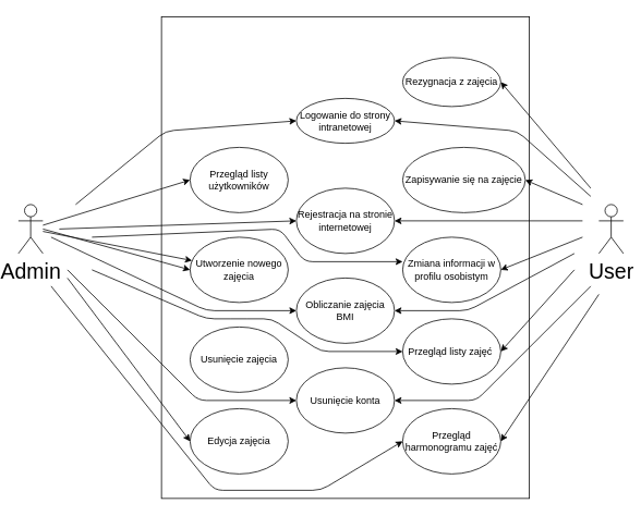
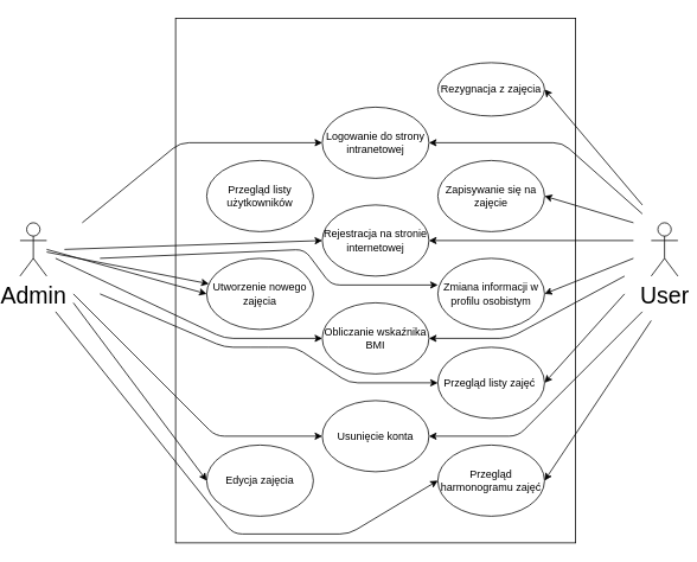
  <mxCell id="0" />
  <mxCell id="1" parent="0" />
- <mxCell id="2" value="Logowanie do strony intranetowej" style="ellipse;whiteSpace=wrap;html=1;fillColor=none;" vertex="1" parent="1"><mxGeometry x="360" y="120" width="120" height="55" as="geometry" /></mxCell>
+ <mxCell id="2" value="Logowanie do strony intranetowej" style="ellipse;whiteSpace=wrap;html=1;fillColor=none;" vertex="1" parent="1"><mxGeometry x="360" y="120" width="120" height="80" as="geometry" /></mxCell>
  <mxCell id="3" value="Rejestracja na stronie internetowej" style="ellipse;whiteSpace=wrap;html=1;fillColor=none;" vertex="1" parent="1"><mxGeometry x="360" y="230" width="120" height="80" as="geometry" /></mxCell>
  <mxCell id="4" value="Zmiana informacji w profilu osobistym" style="ellipse;whiteSpace=wrap;html=1;fillColor=none;" vertex="1" parent="1"><mxGeometry x="490" y="290" width="120" height="80" as="geometry" /></mxCell>
- <mxCell id="5" value="Obliczanie zajęcia BMI" style="ellipse;whiteSpace=wrap;html=1;fillColor=none;" vertex="1" parent="1"><mxGeometry x="360" y="340" width="120" height="80" as="geometry" /></mxCell>
+ <mxCell id="5" value="Obliczanie wskaźnika BMI" style="ellipse;whiteSpace=wrap;html=1;fillColor=none;" vertex="1" parent="1"><mxGeometry x="360" y="340" width="120" height="80" as="geometry" /></mxCell>
  <mxCell id="6" value="Utworzenie nowego zajęcia" style="ellipse;whiteSpace=wrap;html=1;fillColor=none;" vertex="1" parent="1"><mxGeometry x="230" y="290" width="120" height="80" as="geometry" /></mxCell>
- <mxCell id="7" value="Usunięcie zajęcia" style="ellipse;whiteSpace=wrap;html=1;fillColor=none;" vertex="1" parent="1"><mxGeometry x="230" y="400" width="120" height="80" as="geometry" /></mxCell>
  <mxCell id="8" value="Edycja zajęcia" style="ellipse;whiteSpace=wrap;html=1;fillColor=none;" vertex="1" parent="1"><mxGeometry x="230" y="500" width="120" height="80" as="geometry" /></mxCell>
- <mxCell id="9" value="Zapisywanie się na zajęcie" style="ellipse;whiteSpace=wrap;html=1;fillColor=none;" vertex="1" parent="1"><mxGeometry x="490" y="180" width="150" height="80" as="geometry" /></mxCell>
+ <mxCell id="9" value="Zapisywanie się na zajęcie" style="ellipse;whiteSpace=wrap;html=1;fillColor=none;" vertex="1" parent="1"><mxGeometry x="490" y="180" width="120" height="80" as="geometry" /></mxCell>
  <mxCell id="10" value="Rezygnacja z zajęcia" style="ellipse;whiteSpace=wrap;html=1;fillColor=none;" vertex="1" parent="1"><mxGeometry x="490" y="70" width="120" height="60" as="geometry" /></mxCell>
  <mxCell id="11" value="Przegląd harmonogramu zajęć" style="ellipse;whiteSpace=wrap;html=1;fillColor=none;" vertex="1" parent="1"><mxGeometry x="490" y="500" width="120" height="80" as="geometry" /></mxCell>
  <mxCell id="12" value="Przegląd listy użytkowników" style="ellipse;whiteSpace=wrap;html=1;fillColor=none;" vertex="1" parent="1"><mxGeometry x="230" y="180" width="120" height="80" as="geometry" /></mxCell>
  <mxCell id="13" value="Usunięcie konta" style="ellipse;whiteSpace=wrap;html=1;fillColor=none;" vertex="1" parent="1"><mxGeometry x="360" y="450" width="120" height="80" as="geometry" /></mxCell>
  <mxCell id="14" value="Przegląd listy zajęć&amp;nbsp;" style="ellipse;whiteSpace=wrap;html=1;fillColor=none;" vertex="1" parent="1"><mxGeometry x="490" y="390" width="120" height="80" as="geometry" /></mxCell>
  <mxCell id="15" value="Admin" style="shape=umlActor;verticalLabelPosition=bottom;verticalAlign=top;html=1;outlineConnect=0;fontSize=26;fillColor=none;" vertex="1" parent="1"><mxGeometry x="20" y="250" width="30" height="60" as="geometry" /></mxCell>
  <mxCell id="16" value="User" style="shape=umlActor;verticalLabelPosition=bottom;verticalAlign=top;html=1;outlineConnect=0;fontSize=26;fillColor=none;" vertex="1" parent="1"><mxGeometry x="730" y="250" width="30" height="60" as="geometry" /></mxCell>
- <mxCell id="17" value="" style="endArrow=classic;html=1;fontSize=26;entryX=0;entryY=0.5;entryDx=0;entryDy=0;" edge="1" parent="1" source="15" target="12"><mxGeometry width="50" height="50" relative="1" as="geometry"><mxPoint x="50" y="260" as="sourcePoint" /><mxPoint x="240" y="120" as="targetPoint" /></mxGeometry></mxCell>
  <mxCell id="18" value="" style="endArrow=classic;html=1;fontSize=26;entryX=0;entryY=0.5;entryDx=0;entryDy=0;" edge="1" parent="1" target="6"><mxGeometry width="50" height="50" relative="1" as="geometry"><mxPoint x="50" y="280" as="sourcePoint" /><mxPoint x="240" y="120" as="targetPoint" /></mxGeometry></mxCell>
  <mxCell id="19" value="" style="endArrow=classic;html=1;fontSize=26;" edge="1" parent="1" source="15" target="6"><mxGeometry width="50" height="50" relative="1" as="geometry"><mxPoint x="70" y="286.923" as="sourcePoint" /><mxPoint x="250" y="130" as="targetPoint" /></mxGeometry></mxCell>
  <mxCell id="20" value="" style="endArrow=classic;html=1;fontSize=26;entryX=0;entryY=0.5;entryDx=0;entryDy=0;" edge="1" parent="1" target="2"><mxGeometry width="50" height="50" relative="1" as="geometry"><mxPoint x="90" y="250" as="sourcePoint" /><mxPoint x="460" y="280" as="targetPoint" /><Array as="points"><mxPoint x="200" y="160" /></Array></mxGeometry></mxCell>
  <mxCell id="21" value="" style="endArrow=classic;html=1;fontSize=26;entryX=0;entryY=0.5;entryDx=0;entryDy=0;" edge="1" parent="1" target="3"><mxGeometry width="50" height="50" relative="1" as="geometry"><mxPoint x="70" y="280" as="sourcePoint" /><mxPoint x="460" y="280" as="targetPoint" /></mxGeometry></mxCell>
  <mxCell id="22" value="" style="endArrow=classic;html=1;fontSize=26;entryX=0;entryY=0.5;entryDx=0;entryDy=0;" edge="1" parent="1" target="5"><mxGeometry width="50" height="50" relative="1" as="geometry"><mxPoint x="60" y="290" as="sourcePoint" /><mxPoint x="460" y="280" as="targetPoint" /><Array as="points"><mxPoint x="250" y="380" /></Array></mxGeometry></mxCell>
  <mxCell id="23" value="" style="endArrow=classic;html=1;fontSize=26;entryX=0;entryY=0.5;entryDx=0;entryDy=0;" edge="1" parent="1" target="13"><mxGeometry width="50" height="50" relative="1" as="geometry"><mxPoint x="80" y="330" as="sourcePoint" /><mxPoint x="460" y="280" as="targetPoint" /><Array as="points"><mxPoint x="240" y="490" /></Array></mxGeometry></mxCell>
  <mxCell id="24" value="" style="endArrow=classic;html=1;fontSize=26;entryX=0;entryY=0.5;entryDx=0;entryDy=0;" edge="1" parent="1" target="8"><mxGeometry width="50" height="50" relative="1" as="geometry"><mxPoint x="80" y="340" as="sourcePoint" /><mxPoint x="200" y="530" as="targetPoint" /></mxGeometry></mxCell>
  <mxCell id="25" value="" style="endArrow=classic;html=1;fontSize=26;entryX=0;entryY=0.5;entryDx=0;entryDy=0;" edge="1" parent="1" target="11"><mxGeometry width="50" height="50" relative="1" as="geometry"><mxPoint x="60" y="350" as="sourcePoint" /><mxPoint x="180" y="510" as="targetPoint" /><Array as="points"><mxPoint x="260" y="600" /><mxPoint x="390" y="600" /></Array></mxGeometry></mxCell>
  <mxCell id="26" value="" style="endArrow=classic;html=1;fontSize=26;" edge="1" parent="1"><mxGeometry width="50" height="50" relative="1" as="geometry"><mxPoint x="110" y="330" as="sourcePoint" /><mxPoint x="490" y="430" as="targetPoint" /><Array as="points"><mxPoint x="250" y="390" /><mxPoint x="290" y="390" /><mxPoint x="330" y="390" /><mxPoint x="390" y="430" /></Array></mxGeometry></mxCell>
  <mxCell id="27" value="" style="endArrow=classic;html=1;fontSize=26;entryX=1;entryY=0.5;entryDx=0;entryDy=0;" edge="1" parent="1" target="10"><mxGeometry width="50" height="50" relative="1" as="geometry"><mxPoint x="720" y="230" as="sourcePoint" /><mxPoint x="450" y="270" as="targetPoint" /></mxGeometry></mxCell>
  <mxCell id="28" value="" style="endArrow=classic;html=1;fontSize=26;entryX=1;entryY=0.5;entryDx=0;entryDy=0;" edge="1" parent="1" target="2"><mxGeometry width="50" height="50" relative="1" as="geometry"><mxPoint x="720" y="240" as="sourcePoint" /><mxPoint x="450" y="270" as="targetPoint" /><Array as="points"><mxPoint x="630" y="160" /></Array></mxGeometry></mxCell>
  <mxCell id="29" value="" style="endArrow=classic;html=1;fontSize=26;entryX=1;entryY=0.5;entryDx=0;entryDy=0;" edge="1" parent="1" target="9"><mxGeometry width="50" height="50" relative="1" as="geometry"><mxPoint x="710" y="250" as="sourcePoint" /><mxPoint x="450" y="270" as="targetPoint" /></mxGeometry></mxCell>
  <mxCell id="30" value="" style="endArrow=classic;html=1;fontSize=26;entryX=1;entryY=0.5;entryDx=0;entryDy=0;" edge="1" parent="1" target="3"><mxGeometry width="50" height="50" relative="1" as="geometry"><mxPoint x="710" y="270" as="sourcePoint" /><mxPoint x="450" y="270" as="targetPoint" /></mxGeometry></mxCell>
  <mxCell id="31" value="" style="endArrow=classic;html=1;fontSize=26;entryX=1;entryY=0.5;entryDx=0;entryDy=0;" edge="1" parent="1" target="4"><mxGeometry width="50" height="50" relative="1" as="geometry"><mxPoint x="710" y="290" as="sourcePoint" /><mxPoint x="450" y="390" as="targetPoint" /></mxGeometry></mxCell>
  <mxCell id="32" value="" style="endArrow=classic;html=1;fontSize=26;" edge="1" parent="1"><mxGeometry width="50" height="50" relative="1" as="geometry"><mxPoint x="110" y="290" as="sourcePoint" /><mxPoint x="490" y="320" as="targetPoint" /><Array as="points"><mxPoint x="340" y="280" /><mxPoint x="370" y="320" /></Array></mxGeometry></mxCell>
  <mxCell id="33" value="" style="endArrow=classic;html=1;fontSize=26;entryX=1;entryY=0.5;entryDx=0;entryDy=0;" edge="1" parent="1" target="5"><mxGeometry width="50" height="50" relative="1" as="geometry"><mxPoint x="700" y="310" as="sourcePoint" /><mxPoint x="670" y="360" as="targetPoint" /><Array as="points"><mxPoint x="570" y="380" /></Array></mxGeometry></mxCell>
  <mxCell id="34" value="" style="endArrow=classic;html=1;fontSize=26;entryX=1;entryY=0.5;entryDx=0;entryDy=0;" edge="1" parent="1" target="14"><mxGeometry width="50" height="50" relative="1" as="geometry"><mxPoint x="700" y="330" as="sourcePoint" /><mxPoint x="730" y="400" as="targetPoint" /></mxGeometry></mxCell>
  <mxCell id="35" value="" style="endArrow=classic;html=1;fontSize=26;entryX=1;entryY=0.5;entryDx=0;entryDy=0;" edge="1" parent="1" target="13"><mxGeometry width="50" height="50" relative="1" as="geometry"><mxPoint x="720" y="350" as="sourcePoint" /><mxPoint x="720" y="440" as="targetPoint" /><Array as="points"><mxPoint x="580" y="490" /></Array></mxGeometry></mxCell>
  <mxCell id="36" value="" style="endArrow=classic;html=1;fontSize=26;entryX=1;entryY=0.5;entryDx=0;entryDy=0;" edge="1" parent="1" target="11"><mxGeometry width="50" height="50" relative="1" as="geometry"><mxPoint x="730" y="360" as="sourcePoint" /><mxPoint x="450" y="390" as="targetPoint" /></mxGeometry></mxCell>
  <mxCell id="37" value="" style="rounded=0;whiteSpace=wrap;html=1;fontSize=26;fillColor=none;" vertex="1" parent="1"><mxGeometry x="195" y="20" width="450" height="590" as="geometry" /></mxCell>
